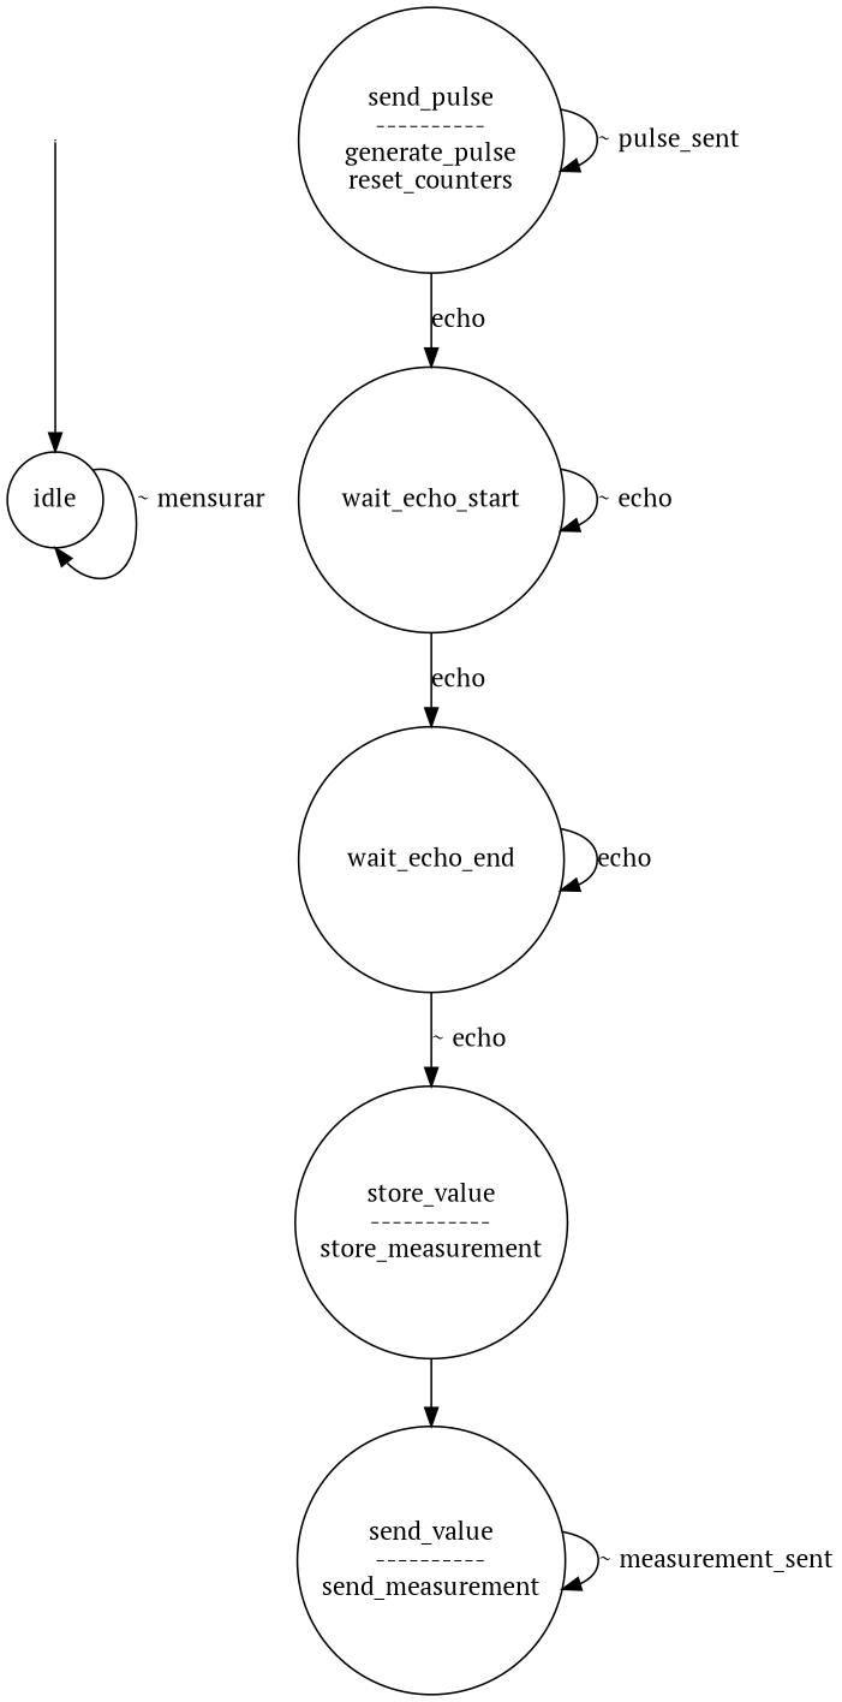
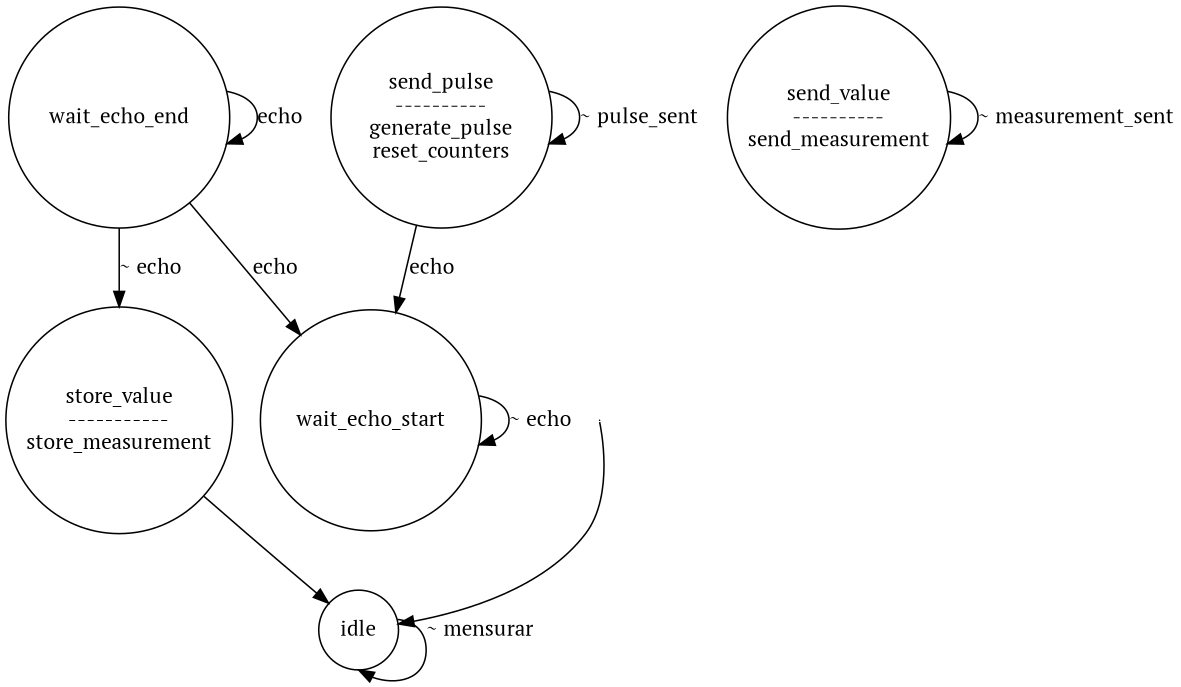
  digraph {
    fontname="PT Serif"
    rankdir=TB
    node [fontname="PT Serif" shape=circle]
    edge [fontname="PT Serif"]
    n1 [label=idle]
    n2 [label="send_pulse\n----------\ngenerate_pulse\nreset_counters" width=2]
    n3 [label=wait_echo_start width=2]
    n4 [label=wait_echo_end width=2]
    n5 [label="store_value\n-----------\nstore_measurement" width=2]
    n6 [label="send_value\n----------\nsend_measurement" width=2]
    start [shape=point width=0]
    n1 -> n1 [headport=s label="~ mensurar"]
    n2 -> n2 [label="~ pulse_sent"]
    n2 -> n3 [label=echo]
    n3 -> n3 [label="~ echo"]
-   n3 -> n4 [label=echo]
+   n4 -> n3 [label=echo]
    n4 -> n4 [label=echo]
    n4 -> n5 [label="~ echo"]
-   n5 -> n6
+   n5 -> n1
    n6 -> n6 [label="~ measurement_sent"]
    start -> n1
  }
